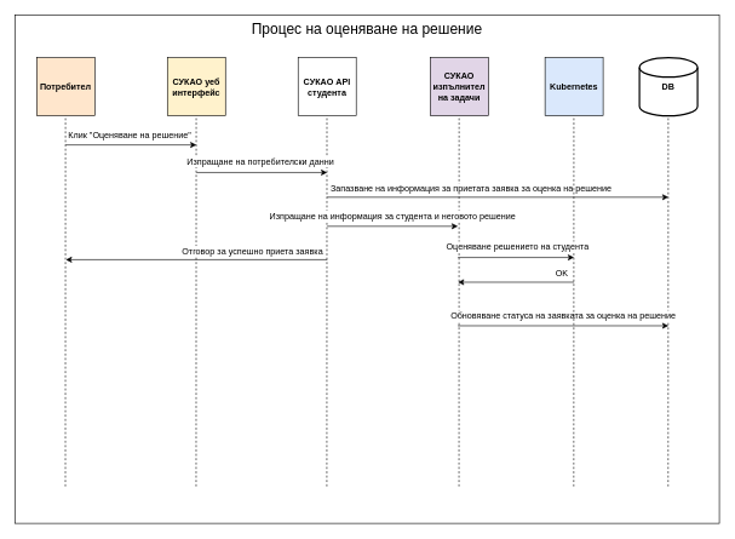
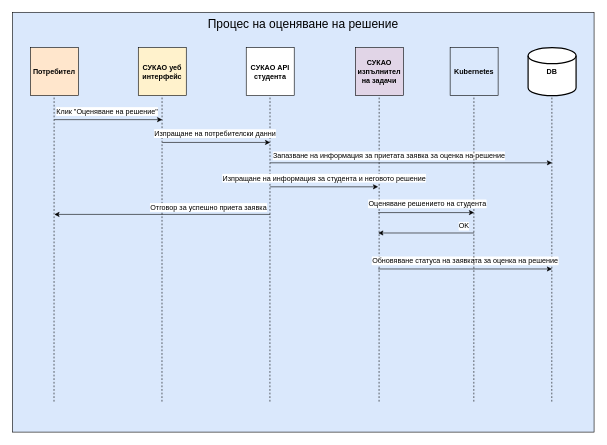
  <mxCell id="0" />
  <mxCell id="1" parent="0" />
- <mxCell id="2" value="&lt;font color=&quot;#000000&quot; style=&quot;font-size: 20px&quot;&gt;Процес на оценяване на решение&lt;/font&gt;" style="whiteSpace=wrap;html=1;fillColor=#FFFFFF;labelPosition=center;verticalLabelPosition=middle;align=center;verticalAlign=top;" parent="1" vertex="1"><mxGeometry x="20" y="20" width="970" height="700" as="geometry" /></mxCell>
+ <mxCell id="2" value="&lt;font color=&quot;#000000&quot; style=&quot;font-size: 20px&quot;&gt;Процес на оценяване на решение&lt;/font&gt;" style="whiteSpace=wrap;html=1;fillColor=#dae8fc;labelPosition=center;verticalLabelPosition=middle;align=center;verticalAlign=top;" parent="1" vertex="1"><mxGeometry x="20" y="20" width="970" height="700" as="geometry" /></mxCell>
  <mxCell id="3" value="&lt;font color=&quot;#000000&quot;&gt;&lt;b&gt;Потребител&lt;/b&gt;&lt;/font&gt;" style="whiteSpace=wrap;html=1;aspect=fixed;fillColor=#ffe6cc;strokeColor=#000000;" parent="1" vertex="1"><mxGeometry x="50" y="79" width="80" height="80" as="geometry" /></mxCell>
  <mxCell id="4" value="&lt;b style=&quot;color: rgb(0 , 0 , 0)&quot;&gt;СУКАО API студента&lt;/b&gt;" style="whiteSpace=wrap;html=1;aspect=fixed;fillColor=#FFFFFF;strokeColor=#000000;" parent="1" vertex="1"><mxGeometry x="410" y="79" width="80" height="80" as="geometry" /></mxCell>
  <mxCell id="5" value="" style="endArrow=none;html=1;fontSize=20;fontColor=#000000;entryX=0.5;entryY=1;entryDx=0;entryDy=0;exitX=0.097;exitY=0.903;exitDx=0;exitDy=0;exitPerimeter=0;strokeWidth=1;strokeColor=#000000;jumpStyle=none;dashed=1;" parent="1" edge="1"><mxGeometry width="50" height="50" relative="1" as="geometry"><mxPoint x="449.5" y="669.16" as="sourcePoint" /><mxPoint x="449.66" y="159" as="targetPoint" /></mxGeometry></mxCell>
  <mxCell id="6" value="&lt;font color=&quot;#000000&quot;&gt;&lt;b&gt;СУКАО уеб интерфейс&lt;/b&gt;&lt;/font&gt;" style="whiteSpace=wrap;html=1;aspect=fixed;fillColor=#fff2cc;strokeColor=#000000;" parent="1" vertex="1"><mxGeometry x="230" y="79" width="80" height="80" as="geometry" /></mxCell>
  <mxCell id="7" value="" style="endArrow=none;html=1;fontSize=20;fontColor=#000000;entryX=0.5;entryY=1;entryDx=0;entryDy=0;exitX=0.097;exitY=0.903;exitDx=0;exitDy=0;exitPerimeter=0;strokeWidth=1;strokeColor=#000000;jumpStyle=none;dashed=1;" parent="1" edge="1"><mxGeometry width="50" height="50" relative="1" as="geometry"><mxPoint x="269.5" y="669.16" as="sourcePoint" /><mxPoint x="269.66" y="159" as="targetPoint" /></mxGeometry></mxCell>
  <mxCell id="8" value="&lt;font color=&quot;#000000&quot;&gt;&lt;b&gt;СУКАО изпълнител на задачи&lt;/b&gt;&lt;/font&gt;" style="whiteSpace=wrap;html=1;aspect=fixed;fillColor=#e1d5e7;strokeColor=#000000;" parent="1" vertex="1"><mxGeometry x="592" y="79" width="80" height="80" as="geometry" /></mxCell>
  <mxCell id="9" value="" style="endArrow=none;html=1;fontSize=20;fontColor=#000000;entryX=0.5;entryY=1;entryDx=0;entryDy=0;exitX=0.097;exitY=0.903;exitDx=0;exitDy=0;exitPerimeter=0;strokeWidth=1;strokeColor=#000000;jumpStyle=none;dashed=1;" parent="1" edge="1"><mxGeometry width="50" height="50" relative="1" as="geometry"><mxPoint x="631.5" y="669.16" as="sourcePoint" /><mxPoint x="631.66" y="159" as="targetPoint" /></mxGeometry></mxCell>
  <mxCell id="10" value="" style="endArrow=none;html=1;fontSize=20;fontColor=#000000;entryX=0.5;entryY=1;entryDx=0;entryDy=0;exitX=0.097;exitY=0.903;exitDx=0;exitDy=0;exitPerimeter=0;strokeWidth=1;strokeColor=#000000;jumpStyle=none;dashed=1;" parent="1" edge="1"><mxGeometry width="50" height="50" relative="1" as="geometry"><mxPoint x="89.5" y="669.16" as="sourcePoint" /><mxPoint x="89.66" y="159" as="targetPoint" /></mxGeometry></mxCell>
  <mxCell id="11" value="&lt;font style=&quot;background-color: rgb(255 , 255 , 255)&quot;&gt;&lt;b&gt;DB&lt;/b&gt;&lt;/font&gt;" style="strokeWidth=2;html=1;shape=mxgraph.flowchart.database;whiteSpace=wrap;labelBackgroundColor=#FFFFFF;fontSize=12;fontColor=#000000;labelPosition=center;verticalLabelPosition=middle;align=center;verticalAlign=middle;fillColor=#FFFFFF;strokeColor=#000000;" parent="1" vertex="1"><mxGeometry x="880" y="79" width="80" height="80" as="geometry" /></mxCell>
  <mxCell id="12" value="" style="endArrow=none;html=1;fontSize=20;fontColor=#000000;entryX=0.5;entryY=1;entryDx=0;entryDy=0;exitX=0.097;exitY=0.903;exitDx=0;exitDy=0;exitPerimeter=0;strokeWidth=1;strokeColor=#000000;jumpStyle=none;dashed=1;" parent="1" edge="1"><mxGeometry width="50" height="50" relative="1" as="geometry"><mxPoint x="919.5" y="669.16" as="sourcePoint" /><mxPoint x="919.66" y="159" as="targetPoint" /></mxGeometry></mxCell>
  <mxCell id="13" value="" style="endArrow=classic;html=1;strokeColor=#000000;" edge="1" parent="1"><mxGeometry width="50" height="50" relative="1" as="geometry"><mxPoint x="270" y="237" as="sourcePoint" /><mxPoint x="450" y="237" as="targetPoint" /></mxGeometry></mxCell>
  <mxCell id="14" value="&lt;font style=&quot;font-size: 12px ; background-color: rgb(255 , 255 , 255)&quot; color=&quot;#000000&quot;&gt;Изпращане на потребителски данни&lt;/font&gt;" style="edgeLabel;html=1;align=center;verticalAlign=bottom;resizable=0;points=[];labelPosition=center;verticalLabelPosition=top;" vertex="1" connectable="0" parent="13"><mxGeometry x="-0.233" y="-1" relative="1" as="geometry"><mxPoint x="18" y="-7" as="offset" /></mxGeometry></mxCell>
  <mxCell id="15" value="" style="endArrow=classic;html=1;strokeColor=#000000;" edge="1" parent="1"><mxGeometry width="50" height="50" relative="1" as="geometry"><mxPoint x="90" y="199" as="sourcePoint" /><mxPoint x="270" y="199" as="targetPoint" /></mxGeometry></mxCell>
  <mxCell id="16" value="&lt;font style=&quot;font-size: 12px ; background-color: rgb(255 , 255 , 255)&quot; color=&quot;#000000&quot;&gt;Клик &quot;Оценяване на решение&quot;&lt;/font&gt;" style="edgeLabel;html=1;align=center;verticalAlign=bottom;resizable=0;points=[];labelPosition=center;verticalLabelPosition=top;" vertex="1" connectable="0" parent="15"><mxGeometry x="-0.233" y="-1" relative="1" as="geometry"><mxPoint x="18" y="-6" as="offset" /></mxGeometry></mxCell>
  <mxCell id="17" value="" style="endArrow=classic;html=1;strokeColor=#000000;" edge="1" parent="1"><mxGeometry width="50" height="50" relative="1" as="geometry"><mxPoint x="450" y="271" as="sourcePoint" /><mxPoint x="920" y="271" as="targetPoint" /></mxGeometry></mxCell>
  <mxCell id="18" value="&lt;font color=&quot;#000000&quot;&gt;&lt;span style=&quot;font-size: 12px ; background-color: rgb(255 , 255 , 255)&quot;&gt;Запазване на информация за приетата заявка за оценка на решение&lt;/span&gt;&lt;/font&gt;" style="edgeLabel;html=1;align=center;verticalAlign=bottom;resizable=0;points=[];labelPosition=center;verticalLabelPosition=top;" vertex="1" connectable="0" parent="17"><mxGeometry x="-0.233" y="-1" relative="1" as="geometry"><mxPoint x="17" y="-4" as="offset" /></mxGeometry></mxCell>
  <mxCell id="19" value="" style="endArrow=classic;html=1;strokeColor=#000000;" edge="1" parent="1"><mxGeometry width="50" height="50" relative="1" as="geometry"><mxPoint x="450" y="357" as="sourcePoint" /><mxPoint x="90" y="357" as="targetPoint" /></mxGeometry></mxCell>
  <mxCell id="20" value="&lt;font color=&quot;#000000&quot;&gt;&lt;span style=&quot;font-size: 12px ; background-color: rgb(255 , 255 , 255)&quot;&gt;Отговор за успешно приета заявка&lt;/span&gt;&lt;/font&gt;" style="edgeLabel;html=1;align=center;verticalAlign=bottom;resizable=0;points=[];labelPosition=center;verticalLabelPosition=top;" vertex="1" connectable="0" parent="19"><mxGeometry x="-0.233" y="-1" relative="1" as="geometry"><mxPoint x="34" y="-2" as="offset" /></mxGeometry></mxCell>
  <mxCell id="21" value="" style="endArrow=classic;html=1;strokeColor=#000000;" edge="1" parent="1"><mxGeometry width="50" height="50" relative="1" as="geometry"><mxPoint x="450" y="311" as="sourcePoint" /><mxPoint x="630" y="311" as="targetPoint" /></mxGeometry></mxCell>
  <mxCell id="22" value="&lt;font color=&quot;#000000&quot;&gt;&lt;span style=&quot;font-size: 12px ; background-color: rgb(255 , 255 , 255)&quot;&gt;Изпращане на информация за студента и неговото решение&lt;/span&gt;&lt;/font&gt;" style="edgeLabel;html=1;align=center;verticalAlign=bottom;resizable=0;points=[];labelPosition=center;verticalLabelPosition=top;" vertex="1" connectable="0" parent="21"><mxGeometry x="-0.233" y="-1" relative="1" as="geometry"><mxPoint x="20" y="-7" as="offset" /></mxGeometry></mxCell>
  <mxCell id="23" value="" style="endArrow=classic;html=1;strokeColor=#000000;" edge="1" parent="1"><mxGeometry width="50" height="50" relative="1" as="geometry"><mxPoint x="630" y="448" as="sourcePoint" /><mxPoint x="920" y="448" as="targetPoint" /></mxGeometry></mxCell>
  <mxCell id="24" value="&lt;font color=&quot;#000000&quot; style=&quot;font-size: 12px;&quot;&gt;&lt;span style=&quot;font-size: 12px ; background-color: rgb(255 , 255 , 255)&quot;&gt;Обновяване статуса на заявката за оценка на решение&lt;/span&gt;&lt;/font&gt;" style="edgeLabel;html=1;align=center;verticalAlign=bottom;resizable=0;points=[];labelPosition=center;verticalLabelPosition=top;fontSize=12;" vertex="1" connectable="0" parent="23"><mxGeometry x="-0.233" y="-1" relative="1" as="geometry"><mxPoint x="33" y="-6" as="offset" /></mxGeometry></mxCell>
  <mxCell id="25" value="&lt;font color=&quot;#000000&quot;&gt;&lt;b&gt;Kubernetes&lt;/b&gt;&lt;/font&gt;" style="whiteSpace=wrap;html=1;aspect=fixed;fillColor=#dae8fc;strokeColor=#000000;" vertex="1" parent="1"><mxGeometry x="750" y="79" width="80" height="80" as="geometry" /></mxCell>
  <mxCell id="26" value="" style="endArrow=none;html=1;fontSize=20;fontColor=#000000;entryX=0.5;entryY=1;entryDx=0;entryDy=0;exitX=0.097;exitY=0.903;exitDx=0;exitDy=0;exitPerimeter=0;strokeWidth=1;strokeColor=#000000;jumpStyle=none;dashed=1;" edge="1" parent="1"><mxGeometry width="50" height="50" relative="1" as="geometry"><mxPoint x="789.5" y="669.16" as="sourcePoint" /><mxPoint x="789.66" y="159" as="targetPoint" /></mxGeometry></mxCell>
  <mxCell id="27" value="" style="endArrow=classic;html=1;strokeColor=#000000;" edge="1" parent="1"><mxGeometry width="50" height="50" relative="1" as="geometry"><mxPoint x="630" y="354" as="sourcePoint" /><mxPoint x="790" y="354" as="targetPoint" /></mxGeometry></mxCell>
  <mxCell id="28" value="&lt;span style=&quot;color: rgb(0 , 0 , 0) ; font-size: 12px ; background-color: rgb(255 , 255 , 255)&quot;&gt;Оценяване решението на студента&lt;/span&gt;" style="edgeLabel;html=1;align=center;verticalAlign=bottom;resizable=0;points=[];labelPosition=center;verticalLabelPosition=top;" vertex="1" connectable="0" parent="27"><mxGeometry x="-0.233" y="-1" relative="1" as="geometry"><mxPoint x="20" y="-7" as="offset" /></mxGeometry></mxCell>
  <mxCell id="29" value="" style="endArrow=classic;html=1;strokeColor=#000000;" edge="1" parent="1"><mxGeometry width="50" height="50" relative="1" as="geometry"><mxPoint x="790" y="388" as="sourcePoint" /><mxPoint x="630" y="388" as="targetPoint" /></mxGeometry></mxCell>
  <mxCell id="30" value="&lt;span style=&quot;color: rgb(0 , 0 , 0) ; font-size: 12px ; background-color: rgb(255 , 255 , 255)&quot;&gt;OK&lt;/span&gt;" style="edgeLabel;html=1;align=center;verticalAlign=bottom;resizable=0;points=[];labelPosition=center;verticalLabelPosition=top;" vertex="1" connectable="0" parent="29"><mxGeometry x="-0.233" y="-1" relative="1" as="geometry"><mxPoint x="43" y="-2" as="offset" /></mxGeometry></mxCell>
